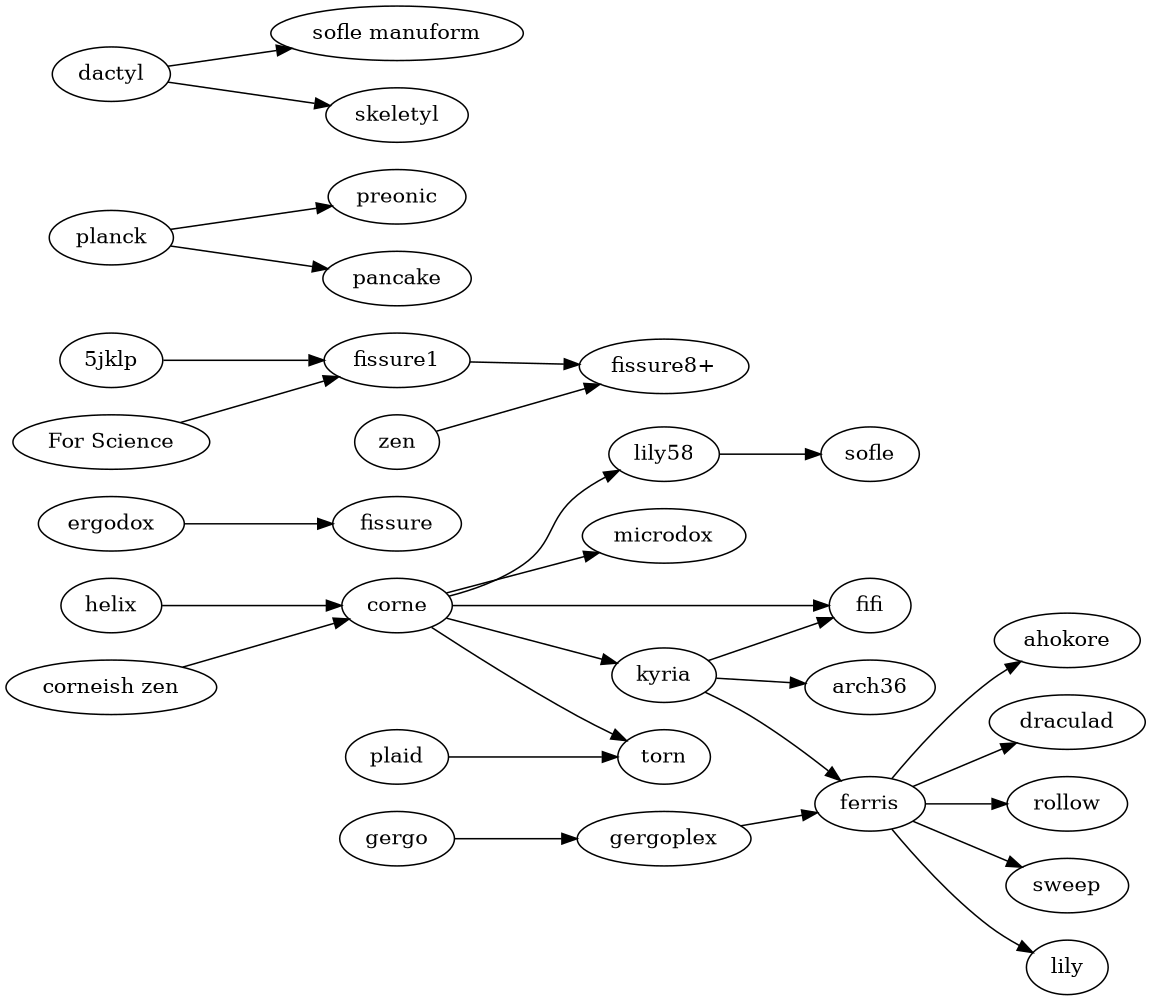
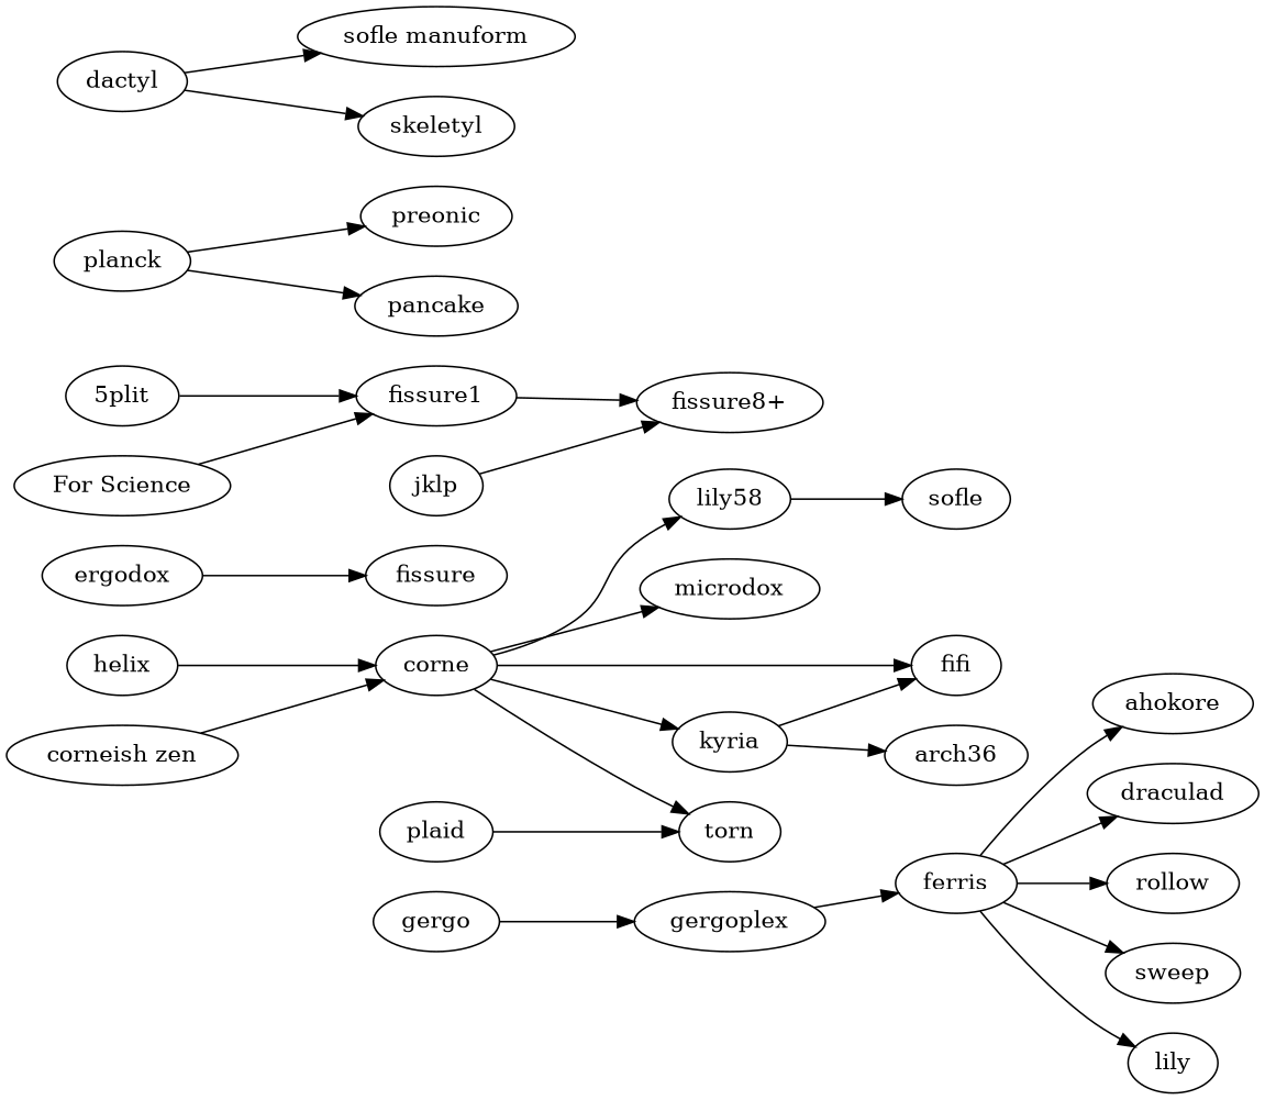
  digraph {
    fontname="DejaVu Serif"
    rankdir=LR
    node [fontname="DejaVu Serif"]
    edge [fontname="DejaVu Serif"]
    helix
    corne
    "corneish zen"
    fifi
    kyria
    lily58
    microdox
    torn
    arch36
    ferris
    sofle
    ahokore
    draculad
    rollow
    sweep
    n16 [label=lily]
    ergodox
    gergo
    n19 [label=fissure]
    gergoplex
-   "5plit" [label="5jklp"]
+   "5plit"
    fissure1
    n23 [label="fissure8+"]
    "For Science"
-   jklp [label=zen]
+   jklp
    plaid
    planck
    preonic
    pancake
    n30 [label="sofle manuform"]
    dactyl
    skeletyl
    subgraph sub_1 {
      helix
      corne
      "corneish zen"
      fifi
      kyria
      lily58
      microdox
      torn
      arch36
      ferris
      sofle
      ahokore
      draculad
      rollow
      sweep
      n16
      ergodox
      gergo
      n19
      gergoplex
      "5plit"
      fissure1
      n23
      "For Science"
      jklp
    }
    subgraph sub_2 {
      torn
      plaid
      planck
      preonic
      pancake
    }
    helix -> corne
    corne -> fifi
    corne -> kyria
    corne -> lily58
    corne -> microdox
    corne -> torn
    "corneish zen" -> corne
    kyria -> fifi
    kyria -> arch36
-   kyria -> ferris
    lily58 -> sofle
    ferris -> ahokore
    ferris -> draculad
    ferris -> rollow
    ferris -> sweep
    ferris -> n16
    ergodox -> n19
    gergo -> gergoplex
    gergoplex -> ferris
    "5plit" -> fissure1
    fissure1 -> n23
    "For Science" -> fissure1
    jklp -> n23
    plaid -> torn
    planck -> preonic
    planck -> pancake
    dactyl -> n30
    dactyl -> skeletyl
  }
